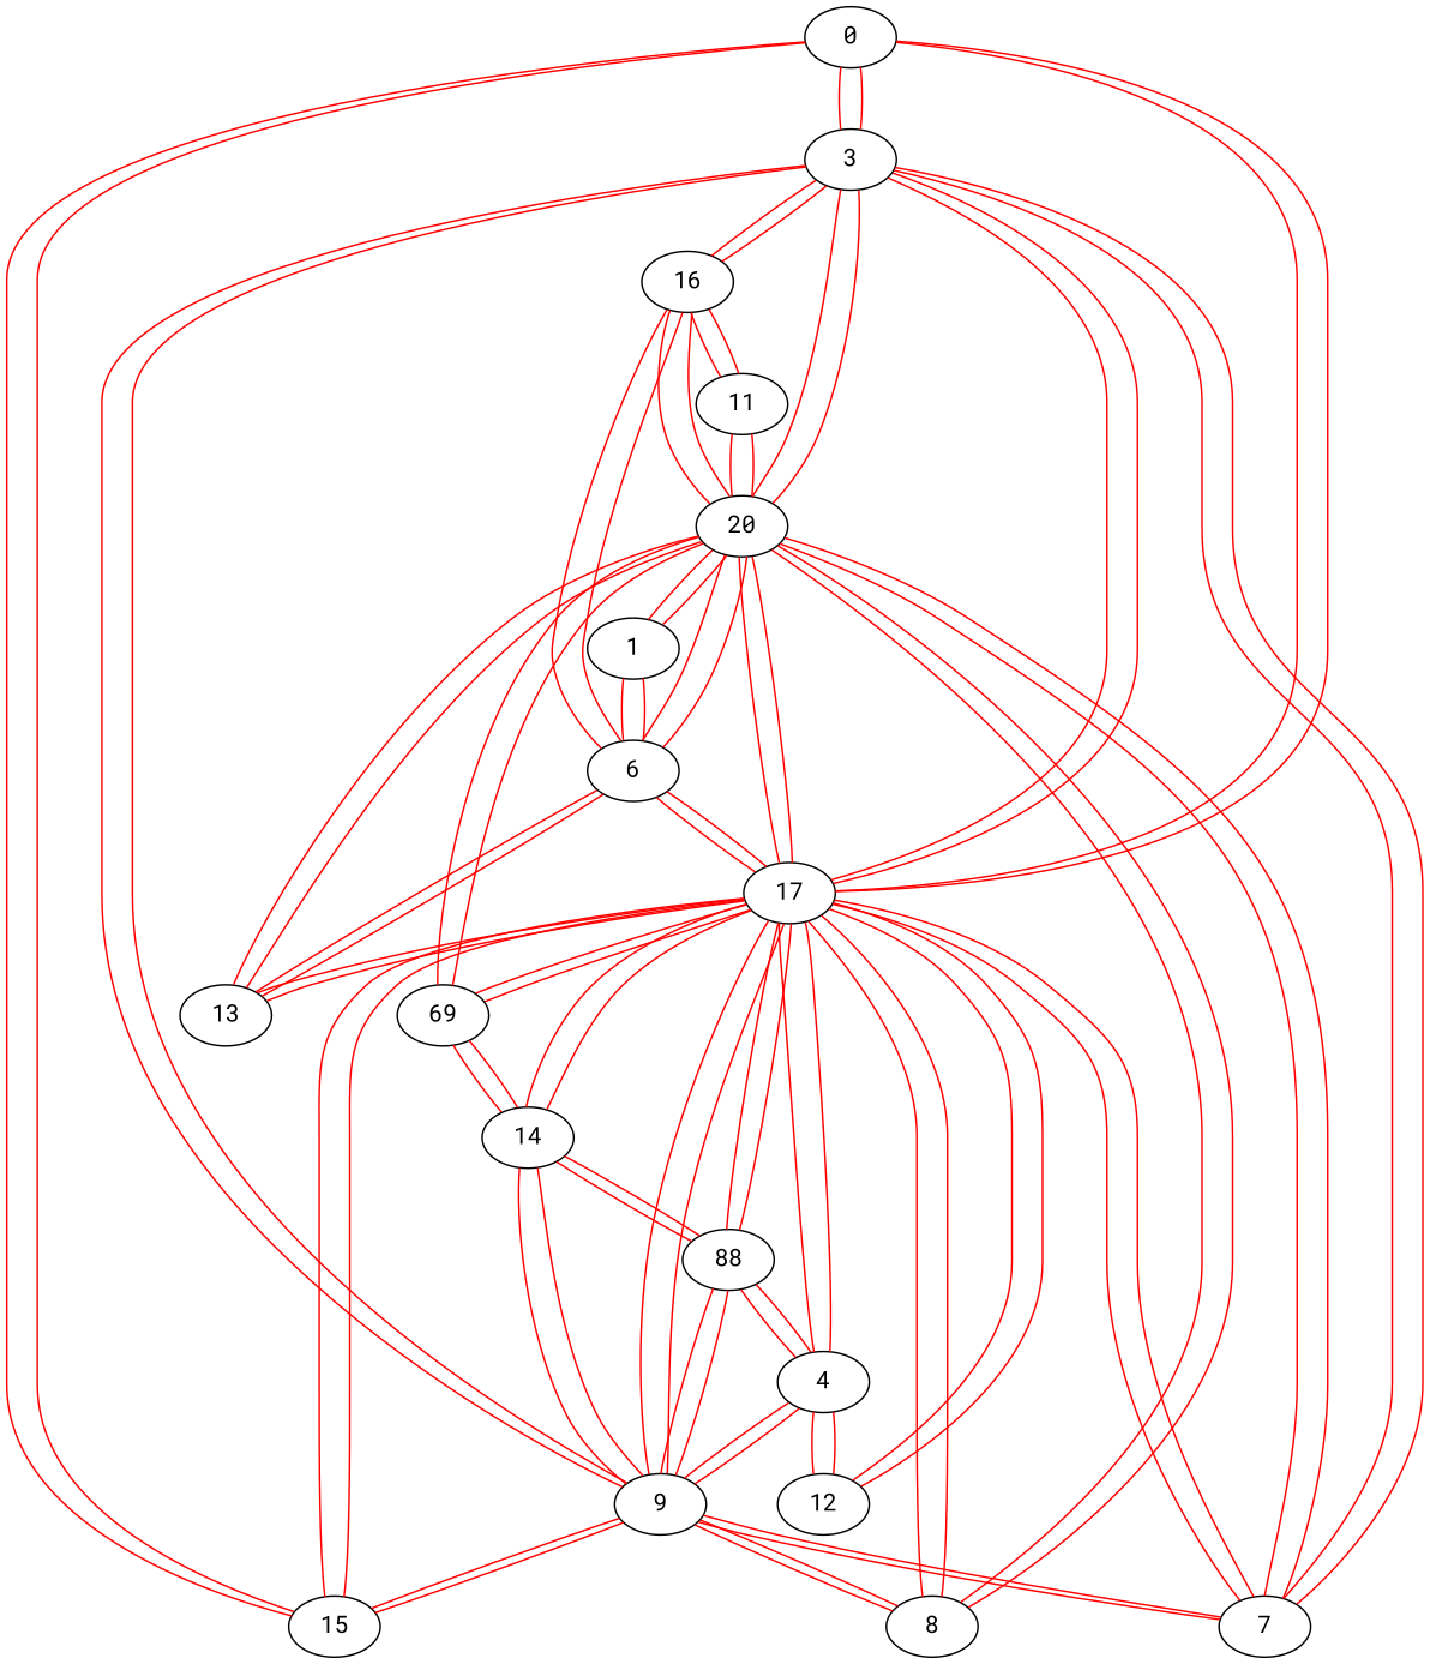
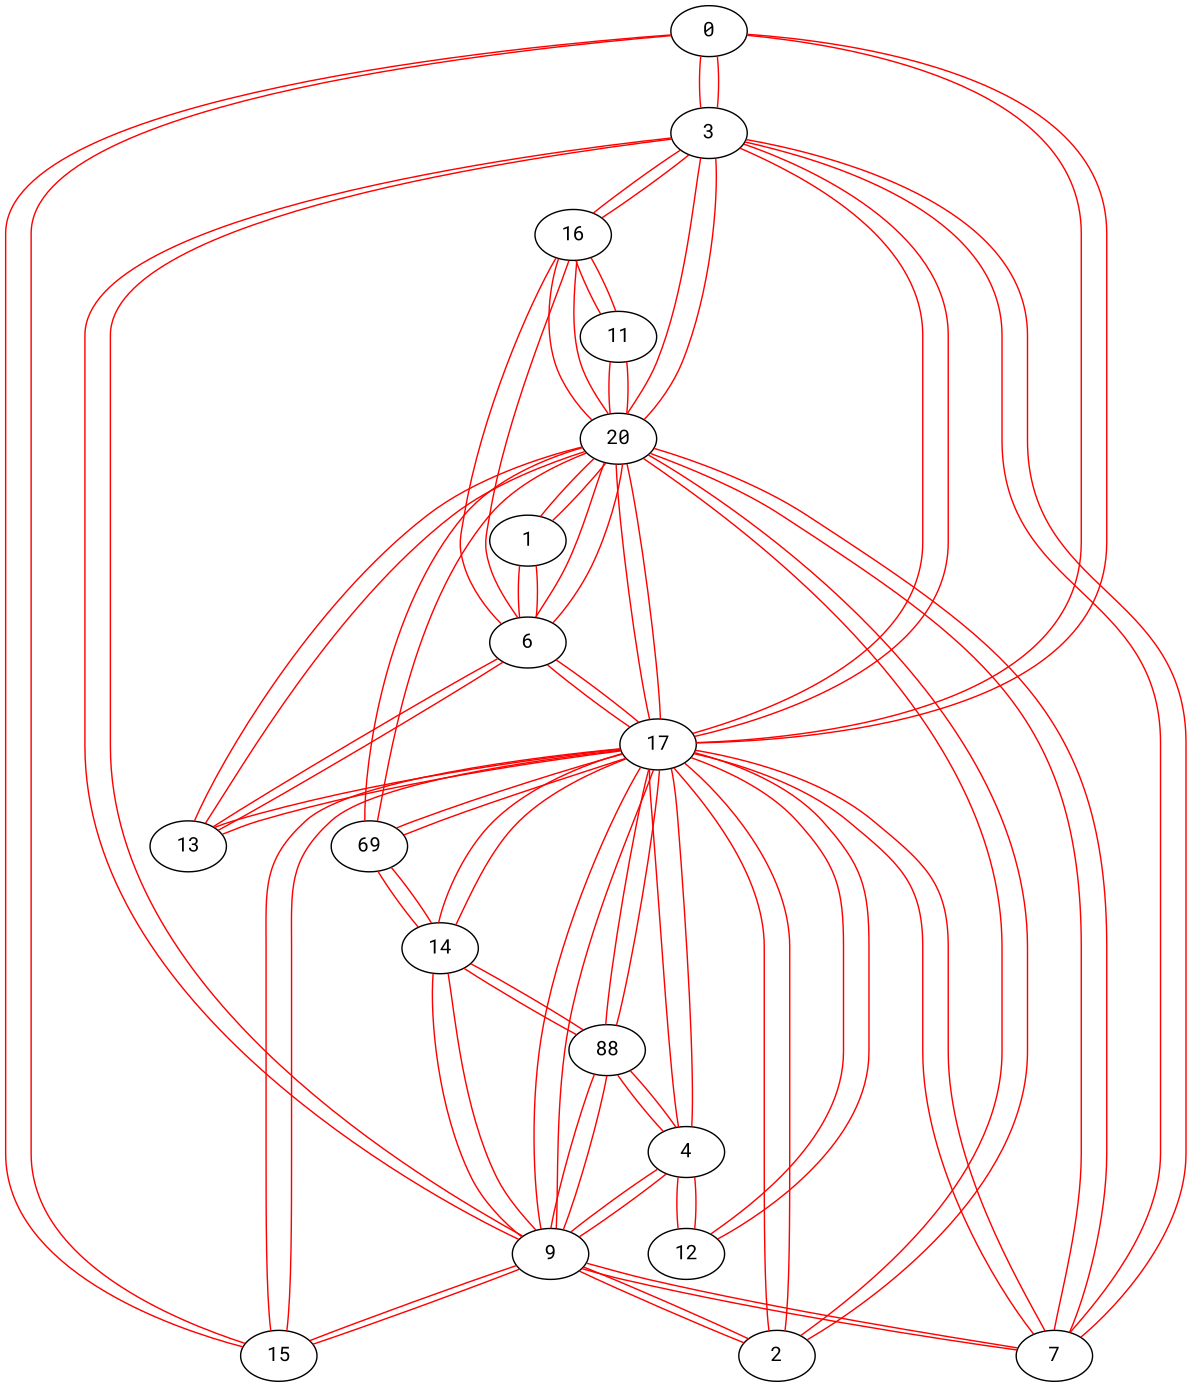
  graph {
    fontname="Roboto Mono"
    node [fontname="Roboto Mono"]
    edge [color=red fontname="Roboto Mono"]
    0
    3
    15
    17
    20
    9
    7
    16
    6
-   2 [label=8]
+   2
    4
    12
    n13 [label=88]
    13
    14
    n16 [label=69]
    1
    11
    0 -- 3
    0 -- 15
    0 -- 17
    3 -- 0
    3 -- 17
    3 -- 20
    3 -- 9
    3 -- 7
    3 -- 16
    15 -- 0
    15 -- 17
    15 -- 9
    17 -- 0
    17 -- 3
    17 -- 15
    17 -- 20
    17 -- 9
    17 -- 7
    17 -- 6
    17 -- 2
    17 -- 4
    17 -- 12
    17 -- n13
    17 -- 13
    17 -- 14
    17 -- n16
    20 -- 3
    20 -- 17
    20 -- 7
    20 -- 16
    20 -- 6
    20 -- 2
    20 -- 13
    20 -- n16
    20 -- 1
    20 -- 11
    9 -- 3
    9 -- 15
    9 -- 17
    9 -- 7
    9 -- 2
    9 -- 4
    9 -- n13
    9 -- 14
    7 -- 3
    7 -- 17
    7 -- 20
    7 -- 9
    16 -- 3
    16 -- 20
    16 -- 6
    16 -- 11
    6 -- 17
    6 -- 20
    6 -- 16
    6 -- 13
    6 -- 1
    2 -- 17
    2 -- 20
    2 -- 9
    4 -- 17
    4 -- 9
    4 -- 12
    4 -- n13
    12 -- 17
    12 -- 4
    n13 -- 17
    n13 -- 9
    n13 -- 4
    n13 -- 14
    13 -- 17
    13 -- 20
    13 -- 6
    14 -- 17
    14 -- 9
    14 -- n13
    14 -- n16
    n16 -- 17
    n16 -- 20
    n16 -- 14
    1 -- 20
    1 -- 6
    11 -- 20
    11 -- 16
  }
